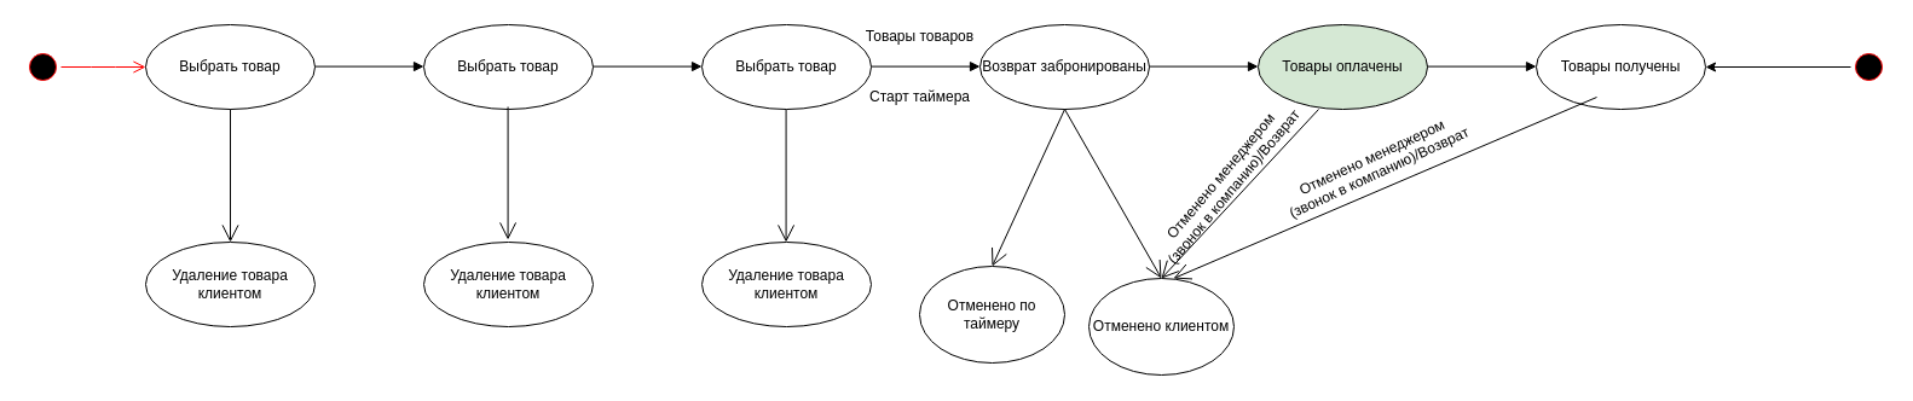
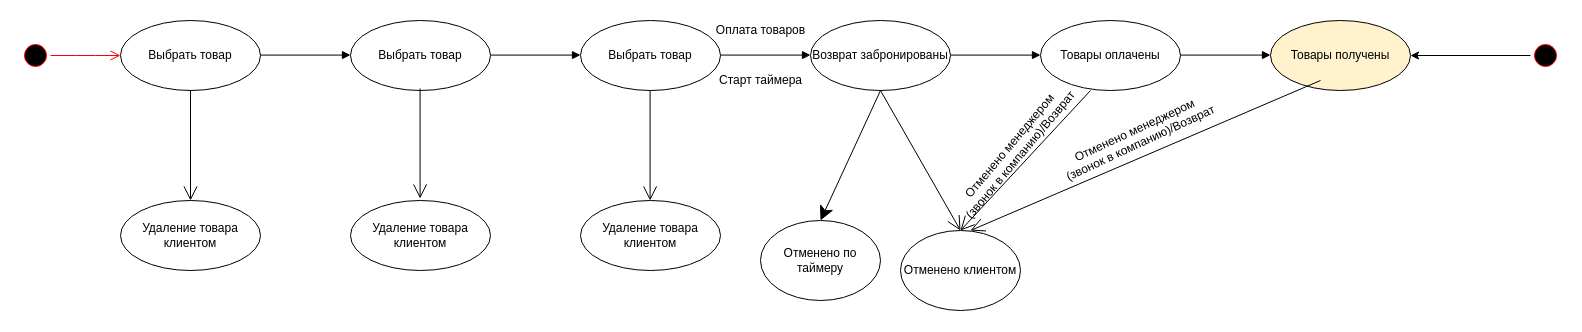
  <mxCell id="0" />
  <mxCell id="1" parent="0" />
  <mxCell id="2" value="" style="ellipse;html=1;shape=startState;fillColor=#000000;strokeColor=#ff0000;" vertex="1" parent="1"><mxGeometry x="20" y="40" width="30" height="30" as="geometry" /></mxCell>
  <mxCell id="3" value="" style="edgeStyle=orthogonalEdgeStyle;html=1;verticalAlign=bottom;endArrow=open;endSize=8;strokeColor=#ff0000;" edge="1" source="2" parent="1"><mxGeometry relative="1" as="geometry"><mxPoint x="120" y="55" as="targetPoint" /></mxGeometry></mxCell>
  <mxCell id="4" value="Выбрать товар" style="ellipse;whiteSpace=wrap;html=1;" vertex="1" parent="1"><mxGeometry x="120" y="20" width="140" height="70" as="geometry" /></mxCell>
  <mxCell id="5" value="Выбрать товар" style="ellipse;whiteSpace=wrap;html=1;" vertex="1" parent="1"><mxGeometry x="350" y="20" width="140" height="70" as="geometry" /></mxCell>
  <mxCell id="6" value="Выбрать товар" style="ellipse;whiteSpace=wrap;html=1;" vertex="1" parent="1"><mxGeometry x="580" y="20" width="140" height="70" as="geometry" /></mxCell>
  <mxCell id="7" value="" style="endArrow=block;endFill=1;html=1;edgeStyle=orthogonalEdgeStyle;align=left;verticalAlign=top;" edge="1" parent="1"><mxGeometry x="-1" relative="1" as="geometry"><mxPoint x="260" y="54.58" as="sourcePoint" /><mxPoint x="350" y="54.58" as="targetPoint" /></mxGeometry></mxCell>
  <mxCell id="8" value="" style="endArrow=block;endFill=1;html=1;edgeStyle=orthogonalEdgeStyle;align=left;verticalAlign=top;" edge="1" parent="1"><mxGeometry x="-0.778" y="-15" relative="1" as="geometry"><mxPoint x="490" y="54.58" as="sourcePoint" /><mxPoint x="580" y="54.58" as="targetPoint" /><mxPoint as="offset" /></mxGeometry></mxCell>
  <mxCell id="9" value="&lt;div&gt;Возврат забронированы&lt;/div&gt;" style="ellipse;whiteSpace=wrap;html=1;" vertex="1" parent="1"><mxGeometry x="810" y="20" width="140" height="70" as="geometry" /></mxCell>
  <mxCell id="10" value="" style="endArrow=block;endFill=1;html=1;edgeStyle=orthogonalEdgeStyle;align=left;verticalAlign=top;" edge="1" parent="1"><mxGeometry x="-1" relative="1" as="geometry"><mxPoint x="720" y="54.58" as="sourcePoint" /><mxPoint x="810" y="54.58" as="targetPoint" /></mxGeometry></mxCell>
- <mxCell id="11" value="Товары оплачены" style="ellipse;whiteSpace=wrap;html=1;fillColor=#d5e8d4;" vertex="1" parent="1"><mxGeometry x="1040" y="20" width="140" height="70" as="geometry" /></mxCell>
+ <mxCell id="11" value="Товары оплачены" style="ellipse;whiteSpace=wrap;html=1;" vertex="1" parent="1"><mxGeometry x="1040" y="20" width="140" height="70" as="geometry" /></mxCell>
  <mxCell id="12" value="" style="endArrow=block;endFill=1;html=1;edgeStyle=orthogonalEdgeStyle;align=left;verticalAlign=top;" edge="1" parent="1"><mxGeometry x="-0.556" y="-15" relative="1" as="geometry"><mxPoint x="950" y="54.58" as="sourcePoint" /><mxPoint x="1040" y="54.58" as="targetPoint" /><mxPoint as="offset" /></mxGeometry></mxCell>
- <mxCell id="13" value="Товары получены" style="ellipse;whiteSpace=wrap;html=1;" vertex="1" parent="1"><mxGeometry x="1270" y="20" width="140" height="70" as="geometry" /></mxCell>
+ <mxCell id="13" value="Товары получены" style="ellipse;whiteSpace=wrap;html=1;fillColor=#fff2cc;" vertex="1" parent="1"><mxGeometry x="1270" y="20" width="140" height="70" as="geometry" /></mxCell>
  <mxCell id="14" value="" style="endArrow=block;endFill=1;html=1;edgeStyle=orthogonalEdgeStyle;align=left;verticalAlign=top;" edge="1" parent="1"><mxGeometry x="-1" relative="1" as="geometry"><mxPoint x="1180" y="54.58" as="sourcePoint" /><mxPoint x="1270" y="54.58" as="targetPoint" /></mxGeometry></mxCell>
  <mxCell id="15" style="edgeStyle=orthogonalEdgeStyle;rounded=0;orthogonalLoop=1;jettySize=auto;html=1;entryX=1;entryY=0.5;entryDx=0;entryDy=0;" edge="1" parent="1" source="16" target="13"><mxGeometry relative="1" as="geometry" /></mxCell>
  <mxCell id="16" value="" style="ellipse;html=1;shape=startState;fillColor=#000000;strokeColor=#ff0000;" vertex="1" parent="1"><mxGeometry x="1530" y="40" width="30" height="30" as="geometry" /></mxCell>
  <mxCell id="17" value="Удаление товара клиентом" style="ellipse;whiteSpace=wrap;html=1;" vertex="1" parent="1"><mxGeometry x="120" y="200" width="140" height="70" as="geometry" /></mxCell>
  <mxCell id="18" value="Удаление товара клиентом" style="ellipse;whiteSpace=wrap;html=1;" vertex="1" parent="1"><mxGeometry x="350" y="200" width="140" height="70" as="geometry" /></mxCell>
  <mxCell id="19" value="Удаление товара клиентом" style="ellipse;whiteSpace=wrap;html=1;" vertex="1" parent="1"><mxGeometry x="580" y="200" width="140" height="70" as="geometry" /></mxCell>
  <mxCell id="20" value="" style="endArrow=open;endFill=1;endSize=12;html=1;exitX=0.5;exitY=1;exitDx=0;exitDy=0;entryX=0.5;entryY=0;entryDx=0;entryDy=0;" edge="1" parent="1" source="4" target="17"><mxGeometry width="160" relative="1" as="geometry"><mxPoint x="180" y="100" as="sourcePoint" /><mxPoint x="189" y="190" as="targetPoint" /></mxGeometry></mxCell>
  <mxCell id="21" value="" style="endArrow=open;endFill=1;endSize=12;html=1;exitX=0.5;exitY=1;exitDx=0;exitDy=0;entryX=0.5;entryY=0;entryDx=0;entryDy=0;" edge="1" parent="1"><mxGeometry width="160" relative="1" as="geometry"><mxPoint x="419.58" y="88" as="sourcePoint" /><mxPoint x="419.58" y="198" as="targetPoint" /></mxGeometry></mxCell>
  <mxCell id="22" value="" style="endArrow=open;endFill=1;endSize=12;html=1;exitX=0.5;exitY=1;exitDx=0;exitDy=0;entryX=0.5;entryY=0;entryDx=0;entryDy=0;" edge="1" parent="1"><mxGeometry width="160" relative="1" as="geometry"><mxPoint x="649.58" y="90" as="sourcePoint" /><mxPoint x="649.58" y="200" as="targetPoint" /></mxGeometry></mxCell>
- <mxCell id="23" value="Товары товаров" style="text;html=1;align=center;verticalAlign=middle;resizable=0;points=[];autosize=1;" vertex="1" parent="1"><mxGeometry x="710" y="20" width="100" height="20" as="geometry" /></mxCell>
+ <mxCell id="23" value="Оплата товаров" style="text;html=1;align=center;verticalAlign=middle;resizable=0;points=[];autosize=1;" vertex="1" parent="1"><mxGeometry x="710" y="20" width="100" height="20" as="geometry" /></mxCell>
  <mxCell id="24" value="Старт таймера" style="text;html=1;align=center;verticalAlign=middle;resizable=0;points=[];autosize=1;" vertex="1" parent="1"><mxGeometry x="710" y="70" width="100" height="20" as="geometry" /></mxCell>
  <mxCell id="25" value="&lt;div&gt;Отменено по таймеру&lt;/div&gt;" style="ellipse;whiteSpace=wrap;html=1;" vertex="1" parent="1"><mxGeometry x="760" y="220" width="120" height="80" as="geometry" /></mxCell>
  <mxCell id="26" value="Отменено клиентом" style="ellipse;whiteSpace=wrap;html=1;" vertex="1" parent="1"><mxGeometry x="900" y="230" width="120" height="80" as="geometry" /></mxCell>
- <mxCell id="27" value="" style="endArrow=open;endFill=1;endSize=12;html=1;exitX=0.5;exitY=1;exitDx=0;exitDy=0;entryX=0.5;entryY=0;entryDx=0;entryDy=0;" edge="1" parent="1" source="9" target="25"><mxGeometry width="160" relative="1" as="geometry"><mxPoint x="870" y="90" as="sourcePoint" /><mxPoint x="870" y="200" as="targetPoint" /></mxGeometry></mxCell>
+ <mxCell id="27" value="" style="endArrow=classic;endFill=1;endSize=12;html=1;exitX=0.5;exitY=1;exitDx=0;exitDy=0;entryX=0.5;entryY=0;entryDx=0;entryDy=0;" edge="1" parent="1" source="9" target="25"><mxGeometry width="160" relative="1" as="geometry"><mxPoint x="870" y="90" as="sourcePoint" /><mxPoint x="870" y="200" as="targetPoint" /></mxGeometry></mxCell>
  <mxCell id="28" value="" style="endArrow=open;endFill=1;endSize=12;html=1;exitX=0.5;exitY=1;exitDx=0;exitDy=0;entryX=0.5;entryY=0;entryDx=0;entryDy=0;" edge="1" parent="1" target="26"><mxGeometry width="160" relative="1" as="geometry"><mxPoint x="880" y="90" as="sourcePoint" /><mxPoint x="830" y="210" as="targetPoint" /></mxGeometry></mxCell>
  <mxCell id="29" value="" style="endArrow=open;endFill=1;endSize=12;html=1;exitX=0.5;exitY=1;exitDx=0;exitDy=0;" edge="1" parent="1"><mxGeometry width="160" relative="1" as="geometry"><mxPoint x="1090" y="90" as="sourcePoint" /><mxPoint x="960" y="230" as="targetPoint" /></mxGeometry></mxCell>
  <mxCell id="30" value="&lt;div&gt;Отменено менеджером&lt;/div&gt;&lt;div&gt; (звонок в компанию)/Возврат&lt;/div&gt;&lt;div&gt;&lt;br&gt;&lt;/div&gt;" style="text;html=1;align=center;verticalAlign=middle;resizable=0;points=[];autosize=1;rotation=-50;" vertex="1" parent="1"><mxGeometry x="930" y="130" width="180" height="50" as="geometry" /></mxCell>
  <mxCell id="31" value="&lt;div&gt;Отменено менеджером&lt;/div&gt;&lt;div&gt; (звонок в компанию)/Возврат&lt;/div&gt;&lt;div&gt;&lt;br&gt;&lt;/div&gt;" style="text;html=1;align=center;verticalAlign=middle;resizable=0;points=[];autosize=1;rotation=-25;" vertex="1" parent="1"><mxGeometry x="1050" y="118" width="180" height="50" as="geometry" /></mxCell>
  <mxCell id="32" value="" style="endArrow=open;endFill=1;endSize=12;html=1;exitX=0.5;exitY=1;exitDx=0;exitDy=0;entryX=0.002;entryY=0.698;entryDx=0;entryDy=0;entryPerimeter=0;" edge="1" parent="1" target="30"><mxGeometry width="160" relative="1" as="geometry"><mxPoint x="1320" y="80" as="sourcePoint" /><mxPoint x="1190" y="220" as="targetPoint" /></mxGeometry></mxCell>
